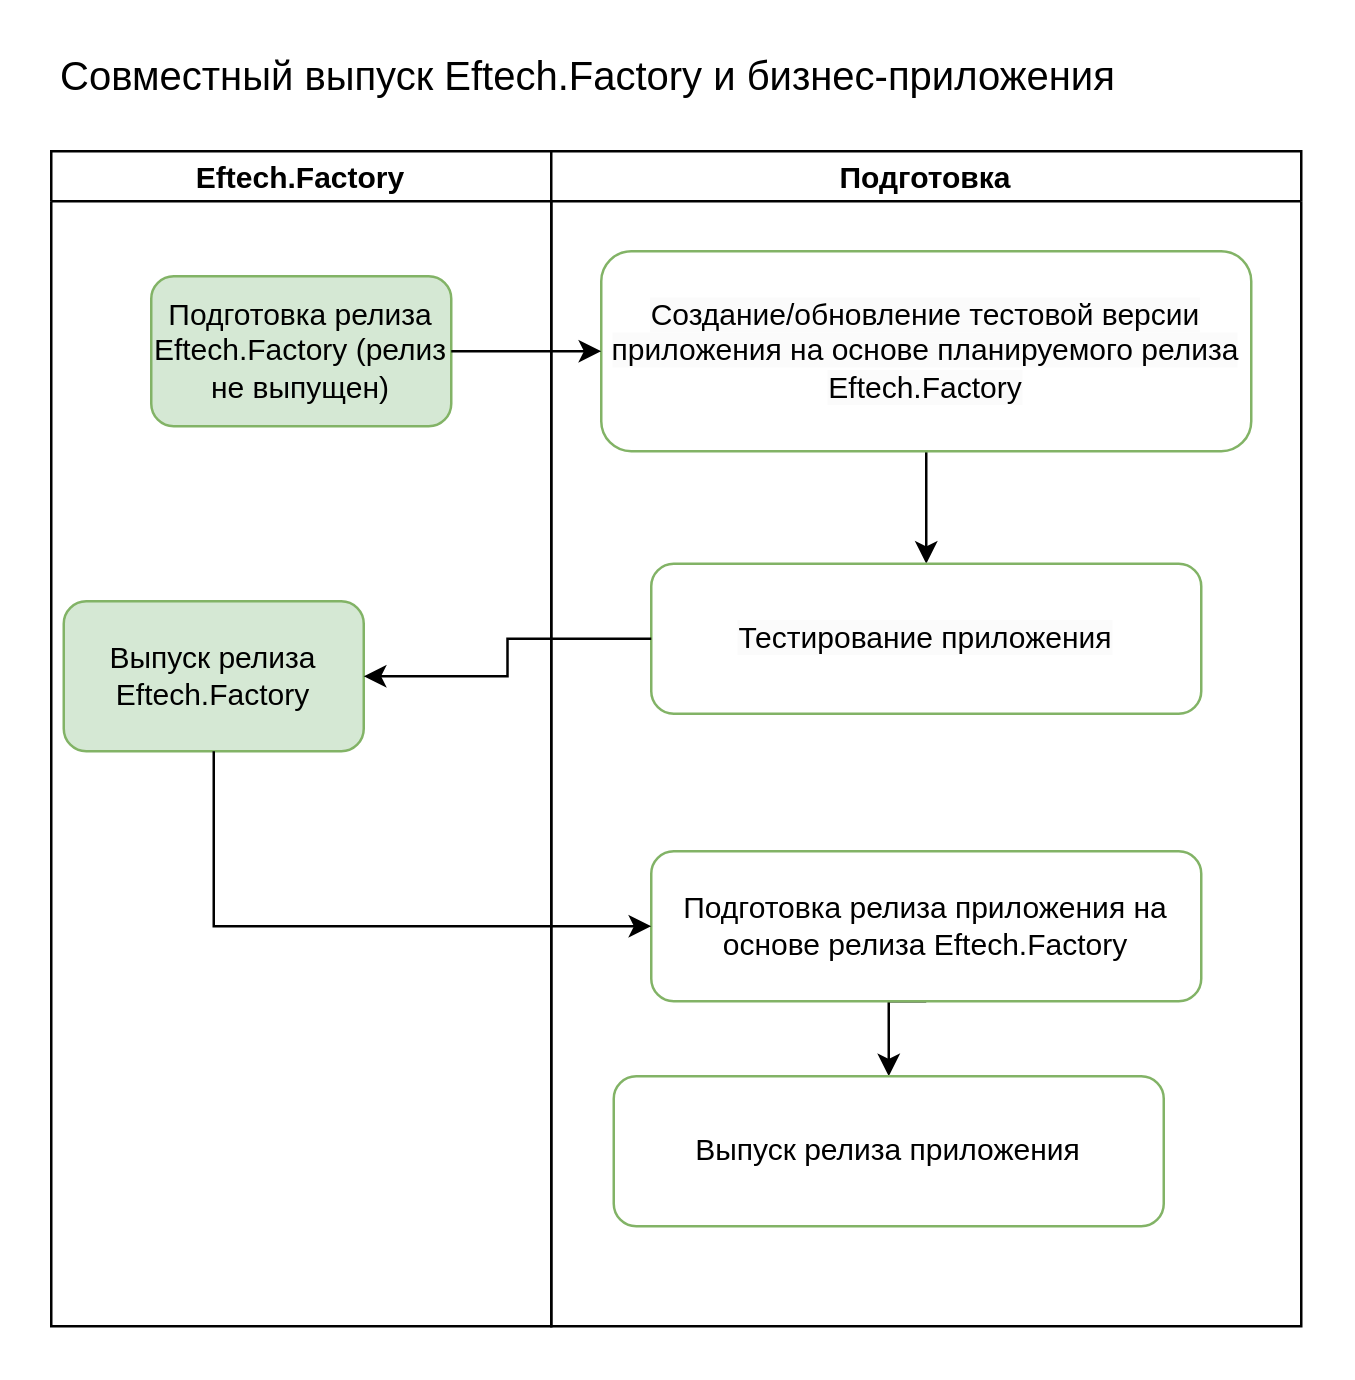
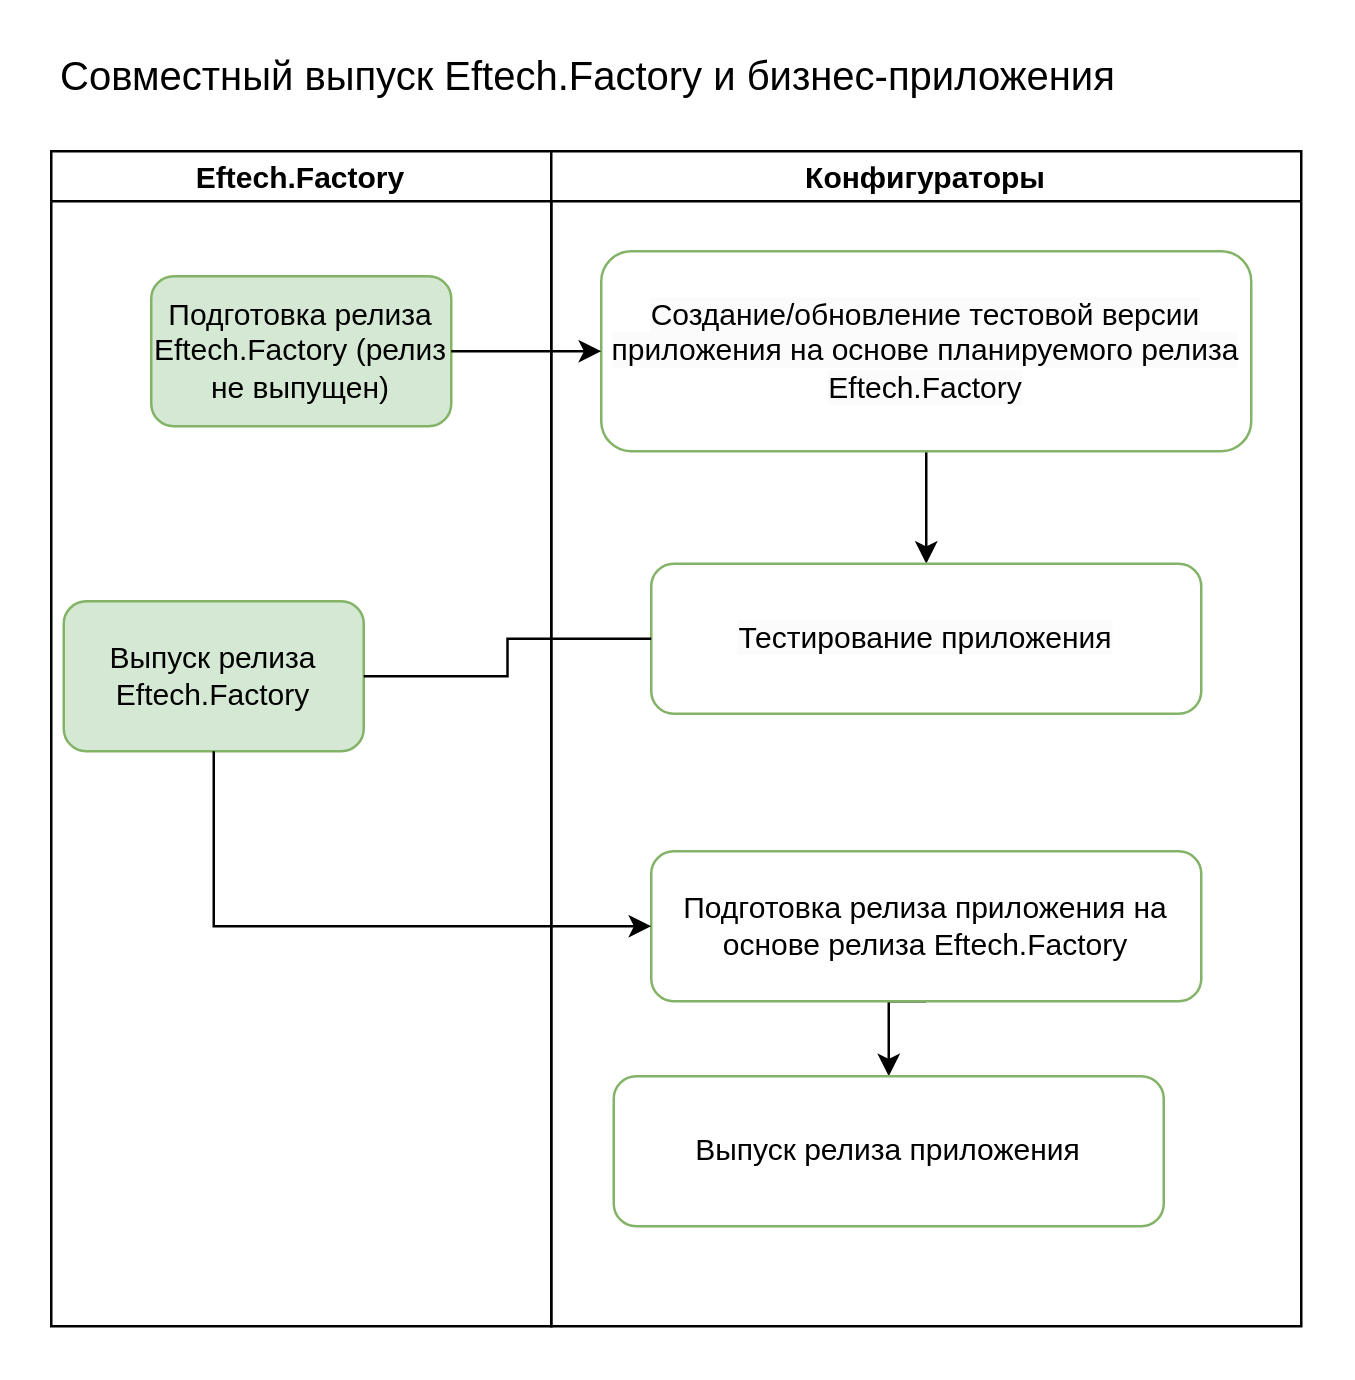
  <mxCell id="0" />
  <mxCell id="1" parent="0" />
  <mxCell id="2" value="Eftech.Factory" style="swimlane;startSize=20;" vertex="1" parent="1"><mxGeometry x="20" y="60" width="200" height="470" as="geometry" /></mxCell>
  <mxCell id="3" value="Подготовка релиза Eftech.Factory (релиз не выпущен)" style="rounded=1;whiteSpace=wrap;html=1;strokeColor=#82b366;fillColor=#d5e8d4;" vertex="1" parent="2"><mxGeometry x="40" y="50" width="120" height="60" as="geometry" /></mxCell>
  <mxCell id="4" value="Выпуск релиза Eftech.Factory" style="rounded=1;whiteSpace=wrap;html=1;strokeColor=#82b366;fillColor=#d5e8d4;" vertex="1" parent="2"><mxGeometry x="5" y="180" width="120" height="60" as="geometry" /></mxCell>
- <mxCell id="5" value="Подготовка" style="swimlane;startSize=20;" vertex="1" parent="1"><mxGeometry x="220" y="60" width="300" height="470" as="geometry" /></mxCell>
+ <mxCell id="5" value="Конфигураторы" style="swimlane;startSize=20;" vertex="1" parent="1"><mxGeometry x="220" y="60" width="300" height="470" as="geometry" /></mxCell>
  <mxCell id="6" style="edgeStyle=orthogonalEdgeStyle;rounded=0;orthogonalLoop=1;jettySize=auto;html=1;exitX=0.5;exitY=1;exitDx=0;exitDy=0;" edge="1" parent="5" source="7" target="8"><mxGeometry relative="1" as="geometry" /></mxCell>
  <mxCell id="7" value="&lt;span style=&quot;background-color: rgb(251 , 251 , 251)&quot;&gt;Создание/обновление тестовой версии приложения на основе планируемого релиза Eftech.Factory&lt;/span&gt;" style="rounded=1;whiteSpace=wrap;html=1;strokeColor=#82b366;fillColor=#FFFFFF;" vertex="1" parent="5"><mxGeometry x="20" y="40" width="260" height="80" as="geometry" /></mxCell>
  <mxCell id="8" value="&lt;span style=&quot;background-color: rgb(251 , 251 , 251)&quot;&gt;Тестирование приложения&lt;/span&gt;" style="rounded=1;whiteSpace=wrap;html=1;strokeColor=#82b366;fillColor=#FFFFFF;" vertex="1" parent="5"><mxGeometry x="40" y="165" width="220" height="60" as="geometry" /></mxCell>
  <mxCell id="9" style="edgeStyle=orthogonalEdgeStyle;rounded=0;orthogonalLoop=1;jettySize=auto;html=1;exitX=0.5;exitY=1;exitDx=0;exitDy=0;entryX=0.5;entryY=0;entryDx=0;entryDy=0;" edge="1" parent="5" source="10" target="11"><mxGeometry relative="1" as="geometry" /></mxCell>
  <mxCell id="10" value="Подготовка релиза приложения на основе релиза Eftech.Factory" style="rounded=1;whiteSpace=wrap;html=1;strokeColor=#82b366;fillColor=#FFFFFF;" vertex="1" parent="5"><mxGeometry x="40" y="280" width="220" height="60" as="geometry" /></mxCell>
  <mxCell id="11" value="Выпуск релиза приложения" style="rounded=1;whiteSpace=wrap;html=1;strokeColor=#82b366;fillColor=#FFFFFF;" vertex="1" parent="5"><mxGeometry x="25" y="370" width="220" height="60" as="geometry" /></mxCell>
  <mxCell id="12" style="edgeStyle=orthogonalEdgeStyle;rounded=0;orthogonalLoop=1;jettySize=auto;html=1;exitX=1;exitY=0.5;exitDx=0;exitDy=0;" edge="1" parent="1" source="3"><mxGeometry relative="1" as="geometry"><mxPoint x="240" y="140" as="targetPoint" /></mxGeometry></mxCell>
  <mxCell id="13" value="Совместный выпуск Eftech.Factory и бизнес-приложения" style="text;html=1;strokeColor=none;fillColor=none;align=center;verticalAlign=middle;whiteSpace=wrap;rounded=0;fontSize=16;" vertex="1" parent="1"><mxGeometry x="20" y="20" width="430" height="20" as="geometry" /></mxCell>
- <mxCell id="14" style="edgeStyle=orthogonalEdgeStyle;rounded=0;orthogonalLoop=1;jettySize=auto;html=1;entryX=1;entryY=0.5;entryDx=0;entryDy=0;" edge="1" parent="1" source="8" target="4"><mxGeometry relative="1" as="geometry" /></mxCell>
+ <mxCell id="14" style="edgeStyle=orthogonalEdgeStyle;rounded=0;orthogonalLoop=1;jettySize=auto;html=1;entryX=1;entryY=0.5;entryDx=0;entryDy=0;endArrow=none;" edge="1" parent="1" source="8" target="4"><mxGeometry relative="1" as="geometry" /></mxCell>
  <mxCell id="15" style="edgeStyle=orthogonalEdgeStyle;rounded=0;orthogonalLoop=1;jettySize=auto;html=1;exitX=0.5;exitY=1;exitDx=0;exitDy=0;entryX=0;entryY=0.5;entryDx=0;entryDy=0;" edge="1" parent="1" source="4" target="10"><mxGeometry relative="1" as="geometry" /></mxCell>
